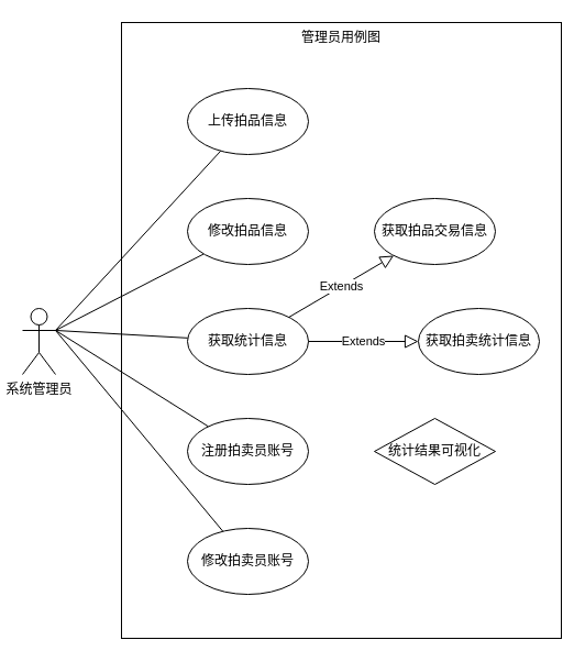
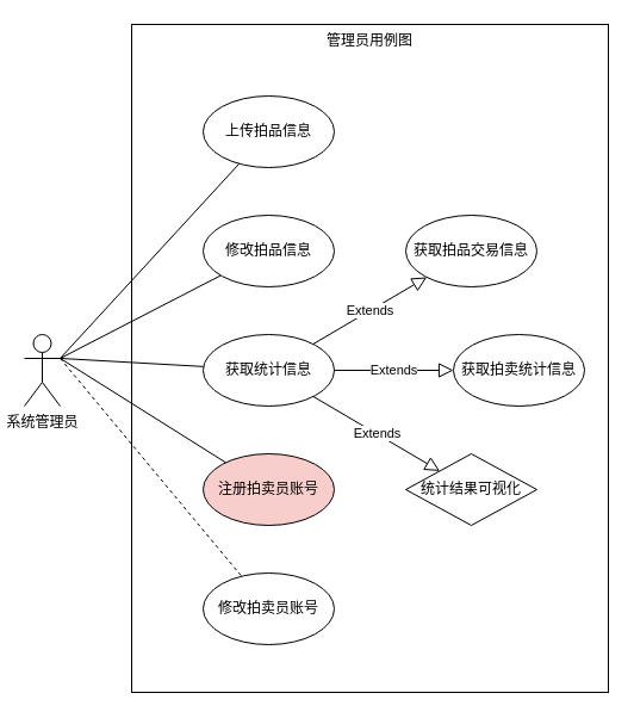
  <mxCell id="0" />
  <mxCell id="1" parent="0" />
  <mxCell id="2" value="管理员用例图" style="rounded=0;whiteSpace=wrap;html=1;verticalAlign=top;" vertex="1" parent="1"><mxGeometry x="110" y="20" width="400" height="560" as="geometry" /></mxCell>
  <mxCell id="3" style="rounded=0;orthogonalLoop=1;jettySize=auto;html=1;exitX=1;exitY=0.333;exitDx=0;exitDy=0;exitPerimeter=0;endArrow=none;endFill=0;" edge="1" parent="1" source="8" target="13"><mxGeometry relative="1" as="geometry" /></mxCell>
  <mxCell id="4" style="edgeStyle=none;rounded=0;orthogonalLoop=1;jettySize=auto;html=1;exitX=1;exitY=0.333;exitDx=0;exitDy=0;exitPerimeter=0;endArrow=none;endFill=0;" edge="1" parent="1" source="8" target="12"><mxGeometry relative="1" as="geometry" /></mxCell>
  <mxCell id="5" style="edgeStyle=none;rounded=0;orthogonalLoop=1;jettySize=auto;html=1;exitX=1;exitY=0.333;exitDx=0;exitDy=0;exitPerimeter=0;endArrow=none;endFill=0;" edge="1" parent="1" source="8" target="9"><mxGeometry relative="1" as="geometry" /></mxCell>
  <mxCell id="6" style="edgeStyle=none;rounded=0;orthogonalLoop=1;jettySize=auto;html=1;exitX=1;exitY=0.333;exitDx=0;exitDy=0;exitPerimeter=0;endArrow=none;endFill=0;" edge="1" parent="1" source="8" target="10"><mxGeometry relative="1" as="geometry" /></mxCell>
- <mxCell id="7" style="edgeStyle=none;rounded=0;orthogonalLoop=1;jettySize=auto;html=1;exitX=1;exitY=0.333;exitDx=0;exitDy=0;exitPerimeter=0;endArrow=none;endFill=0;" edge="1" parent="1" source="8" target="11"><mxGeometry relative="1" as="geometry" /></mxCell>
+ <mxCell id="7" style="edgeStyle=none;rounded=0;orthogonalLoop=1;jettySize=auto;html=1;exitX=1;exitY=0.333;exitDx=0;exitDy=0;exitPerimeter=0;endArrow=none;endFill=0;dashed=1;" edge="1" parent="1" source="8" target="11"><mxGeometry relative="1" as="geometry" /></mxCell>
  <mxCell id="8" value="系统管理员" style="shape=umlActor;verticalLabelPosition=bottom;verticalAlign=top;html=1;outlineConnect=0;" vertex="1" parent="1"><mxGeometry x="20" y="280" width="30" height="60" as="geometry" /></mxCell>
  <mxCell id="9" value="获取统计信息" style="ellipse;whiteSpace=wrap;html=1;" vertex="1" parent="1"><mxGeometry x="170" y="280" width="110" height="60" as="geometry" /></mxCell>
- <mxCell id="10" value="注册拍卖员账号" style="ellipse;whiteSpace=wrap;html=1;" vertex="1" parent="1"><mxGeometry x="170" y="380" width="110" height="60" as="geometry" /></mxCell>
+ <mxCell id="10" value="注册拍卖员账号" style="ellipse;whiteSpace=wrap;html=1;fillColor=#f8cecc;" vertex="1" parent="1"><mxGeometry x="170" y="380" width="110" height="60" as="geometry" /></mxCell>
  <mxCell id="11" value="修改拍卖员账号" style="ellipse;whiteSpace=wrap;html=1;" vertex="1" parent="1"><mxGeometry x="170" y="480" width="110" height="60" as="geometry" /></mxCell>
  <mxCell id="12" value="修改拍品信息" style="ellipse;whiteSpace=wrap;html=1;" vertex="1" parent="1"><mxGeometry x="170" y="180" width="110" height="60" as="geometry" /></mxCell>
  <mxCell id="13" value="上传拍品信息" style="ellipse;whiteSpace=wrap;html=1;" vertex="1" parent="1"><mxGeometry x="170" y="80" width="110" height="60" as="geometry" /></mxCell>
  <mxCell id="14" value="获取拍品交易信息" style="ellipse;whiteSpace=wrap;html=1;" vertex="1" parent="1"><mxGeometry x="340" y="180" width="110" height="60" as="geometry" /></mxCell>
  <mxCell id="15" value="获取拍卖统计信息" style="ellipse;whiteSpace=wrap;html=1;" vertex="1" parent="1"><mxGeometry x="380" y="280" width="110" height="60" as="geometry" /></mxCell>
  <mxCell id="16" value="统计结果可视化" style="rhombus;whiteSpace=wrap;html=1;" vertex="1" parent="1"><mxGeometry x="340" y="380" width="110" height="60" as="geometry" /></mxCell>
  <mxCell id="17" value="Extends" style="endArrow=block;endSize=10;endFill=0;html=1;rounded=0;jumpSize=6;" edge="1" parent="1" source="9" target="14"><mxGeometry width="160" relative="1" as="geometry"><mxPoint x="10" y="410" as="sourcePoint" /><mxPoint x="170" y="410" as="targetPoint" /></mxGeometry></mxCell>
  <mxCell id="18" value="Extends" style="endArrow=block;endSize=10;endFill=0;html=1;rounded=0;jumpSize=6;" edge="1" parent="1" source="9" target="15"><mxGeometry width="160" relative="1" as="geometry"><mxPoint x="280" y="320" as="sourcePoint" /><mxPoint x="440" y="320" as="targetPoint" /></mxGeometry></mxCell>
+ <mxCell id="19" value="Extends" style="endArrow=block;endSize=10;endFill=0;html=1;rounded=0;jumpSize=6;" edge="1" parent="1" source="9" target="16"><mxGeometry width="160" relative="1" as="geometry"><mxPoint x="-10" y="490" as="sourcePoint" /><mxPoint x="150" y="490" as="targetPoint" /></mxGeometry></mxCell>
